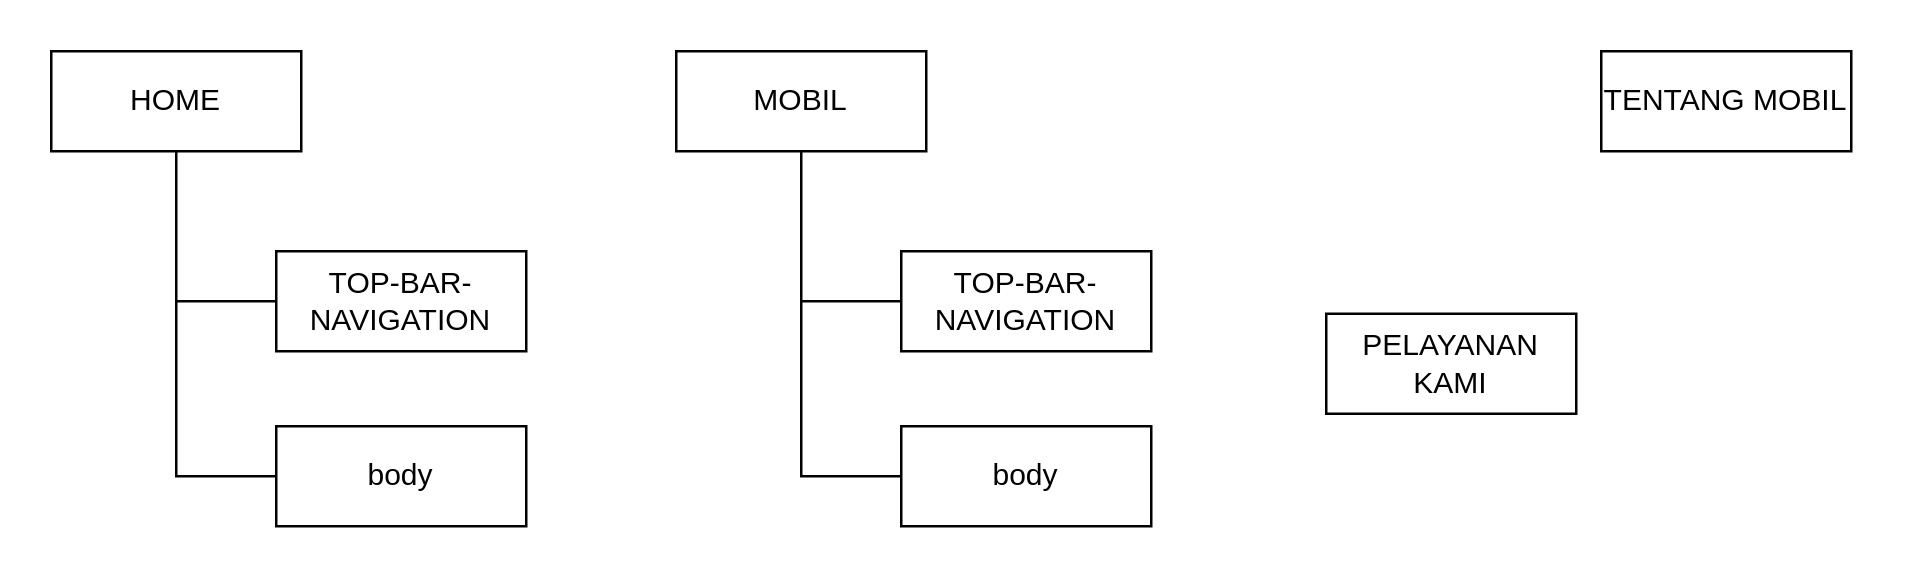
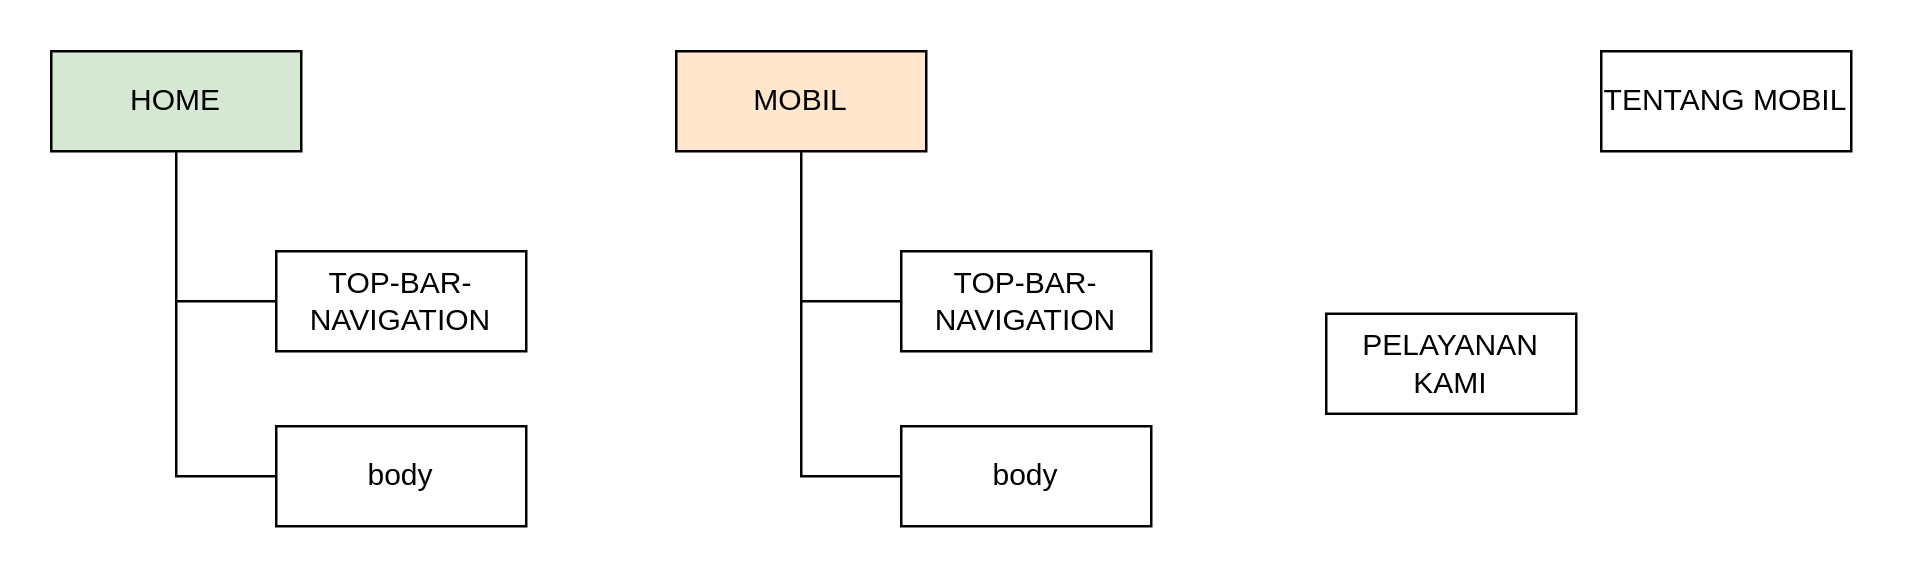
  <mxCell id="0" />
  <mxCell id="1" parent="0" />
- <mxCell id="2" value="HOME" style="rounded=0;whiteSpace=wrap;html=1;" vertex="1" parent="1"><mxGeometry x="20" y="20" width="100" height="40" as="geometry" /></mxCell>
- <mxCell id="3" value="MOBIL" style="rounded=0;whiteSpace=wrap;html=1;" vertex="1" parent="1"><mxGeometry x="270" y="20" width="100" height="40" as="geometry" /></mxCell>
+ <mxCell id="2" value="HOME" style="rounded=0;whiteSpace=wrap;html=1;fillColor=#d5e8d4;" vertex="1" parent="1"><mxGeometry x="20" y="20" width="100" height="40" as="geometry" /></mxCell>
+ <mxCell id="3" value="MOBIL" style="rounded=0;whiteSpace=wrap;html=1;fillColor=#ffe6cc;" vertex="1" parent="1"><mxGeometry x="270" y="20" width="100" height="40" as="geometry" /></mxCell>
  <mxCell id="4" value="PELAYANAN KAMI" style="rounded=0;whiteSpace=wrap;html=1;" vertex="1" parent="1"><mxGeometry x="530" y="125" width="100" height="40" as="geometry" /></mxCell>
  <mxCell id="5" value="TENTANG MOBIL" style="rounded=0;whiteSpace=wrap;html=1;" vertex="1" parent="1"><mxGeometry x="640" y="20" width="100" height="40" as="geometry" /></mxCell>
  <mxCell id="6" value="TOP-BAR-NAVIGATION" style="rounded=0;whiteSpace=wrap;html=1;" vertex="1" parent="1"><mxGeometry x="110" y="100" width="100" height="40" as="geometry" /></mxCell>
  <mxCell id="7" value="" style="endArrow=none;html=1;rounded=0;entryX=0.5;entryY=1;entryDx=0;entryDy=0;exitX=0;exitY=0.5;exitDx=0;exitDy=0;" edge="1" parent="1" source="6" target="2"><mxGeometry width="50" height="50" relative="1" as="geometry"><mxPoint x="260" y="160" as="sourcePoint" /><mxPoint x="310" y="110" as="targetPoint" /><Array as="points"><mxPoint x="70" y="120" /></Array></mxGeometry></mxCell>
  <mxCell id="8" value="body" style="rounded=0;whiteSpace=wrap;html=1;" vertex="1" parent="1"><mxGeometry x="110" y="170" width="100" height="40" as="geometry" /></mxCell>
  <mxCell id="9" value="" style="endArrow=none;html=1;rounded=0;exitX=0;exitY=0.5;exitDx=0;exitDy=0;" edge="1" parent="1" source="8"><mxGeometry width="50" height="50" relative="1" as="geometry"><mxPoint x="220" y="230" as="sourcePoint" /><mxPoint x="70" y="120" as="targetPoint" /><Array as="points"><mxPoint x="70" y="190" /></Array></mxGeometry></mxCell>
  <mxCell id="10" value="TOP-BAR-NAVIGATION" style="rounded=0;whiteSpace=wrap;html=1;" vertex="1" parent="1"><mxGeometry x="360" y="100" width="100" height="40" as="geometry" /></mxCell>
  <mxCell id="11" value="" style="endArrow=none;html=1;rounded=0;exitX=0;exitY=0.5;exitDx=0;exitDy=0;" edge="1" parent="1" source="10"><mxGeometry width="50" height="50" relative="1" as="geometry"><mxPoint x="510" y="160" as="sourcePoint" /><mxPoint x="320" y="60" as="targetPoint" /><Array as="points"><mxPoint x="320" y="120" /></Array></mxGeometry></mxCell>
  <mxCell id="12" value="body" style="rounded=0;whiteSpace=wrap;html=1;" vertex="1" parent="1"><mxGeometry x="360" y="170" width="100" height="40" as="geometry" /></mxCell>
  <mxCell id="13" value="" style="endArrow=none;html=1;rounded=0;exitX=0;exitY=0.5;exitDx=0;exitDy=0;" edge="1" parent="1" source="12"><mxGeometry width="50" height="50" relative="1" as="geometry"><mxPoint x="470" y="230" as="sourcePoint" /><mxPoint x="320" y="120" as="targetPoint" /><Array as="points"><mxPoint x="320" y="190" /></Array></mxGeometry></mxCell>
